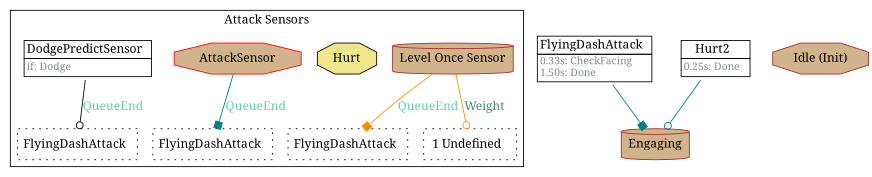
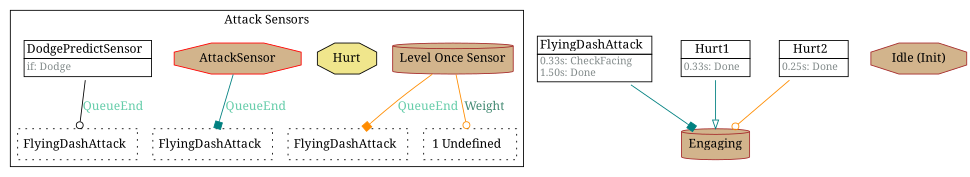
  strict digraph {
    fontname="Noto Serif"
    rankdir=TB
    node [fontname="Noto Serif" shape=box style=filled]
    edge [arrowhead=box color=teal fontcolor=aquamarine3 fontname="Noto Serif"]
    n1 [color=brown fillcolor=tan label="Level Once Sensor" shape=cylinder]
    n2 [label=<<TABLE border="0" cellborder="0" cellspacing="0" cellpadding="2"><TR><TD>FlyingDashAttack  </TD></TR></TABLE>> margin=0.05 style=dotted]
    n3 [label=<<TABLE border="0" cellborder="0" cellspacing="0" cellpadding="2"><TR><TD>1 Undefined  </TD></TR></TABLE>> style=dotted]
    n4 [color=black fillcolor=khaki label=Hurt shape=octagon]
    n5 [color=red fillcolor=tan label=AttackSensor shape=octagon]
    n6 [label=<<TABLE border="0" cellborder="0" cellspacing="0" cellpadding="2"><TR><TD>FlyingDashAttack  </TD></TR></TABLE>> margin=0.05 style=dotted]
    n7 [label=<<TABLE border="0" cellborder="1" cellspacing="0" cellpadding="2"><TR><TD >DodgePredictSensor  </TD></TR><TR><TD align="left" balign="left"><FONT point-size="12" color="azure4">if: Dodge</FONT>  </TD></TR></TABLE>> shape=plaintext style=""]
    n8 [label=<<TABLE border="0" cellborder="0" cellspacing="0" cellpadding="2"><TR><TD>FlyingDashAttack  </TD></TR></TABLE>> margin=0.05 style=dotted]
    n9 [label=<<TABLE border="0" cellborder="1" cellspacing="0" cellpadding="2"><TR><TD >FlyingDashAttack  </TD></TR><TR><TD align="left" balign="left"><FONT point-size="12" color="azure4">0.33s: CheckFacing<br/>1.50s: Done</FONT>  </TD></TR></TABLE>> shape=plaintext style=""]
    Engaging [color=brown fillcolor=tan shape=cylinder]
+   n11 [label=<<TABLE border="0" cellborder="1" cellspacing="0" cellpadding="2"><TR><TD >Hurt1  </TD></TR><TR><TD align="left" balign="left"><FONT point-size="12" color="azure4">0.33s: Done</FONT>  </TD></TR></TABLE>> shape=plaintext style=""]
    n12 [label=<<TABLE border="0" cellborder="1" cellspacing="0" cellpadding="2"><TR><TD >Hurt2  </TD></TR><TR><TD align="left" balign="left"><FONT point-size="12" color="azure4">0.25s: Done</FONT>  </TD></TR></TABLE>> shape=plaintext style=""]
    n13 [color=brown fillcolor=tan label="Idle (Init)" shape=octagon]
    subgraph cluster_1 {
      label="Attack Sensors"
      rank=sink
      n1
      n2
      n3
      n4
      n5
      n6
      n7
      n8
    }
    n1 -> n2 [color=darkorange label=QueueEnd]
    n1 -> n3 [arrowhead=odot color=darkorange fontcolor=aquamarine4 label=Weight]
    n5 -> n6 [label=QueueEnd]
    n7 -> n8 [arrowhead=odot color=black label=QueueEnd]
    n9 -> Engaging [fontcolor=cornsilk3]
-   n12 -> Engaging [arrowhead=odot fontcolor=cornsilk3]
+   n11 -> Engaging [arrowhead=onormal fontcolor=cornsilk3]
+   n12 -> Engaging [arrowhead=odot color=darkorange fontcolor=cornsilk3]
  }
